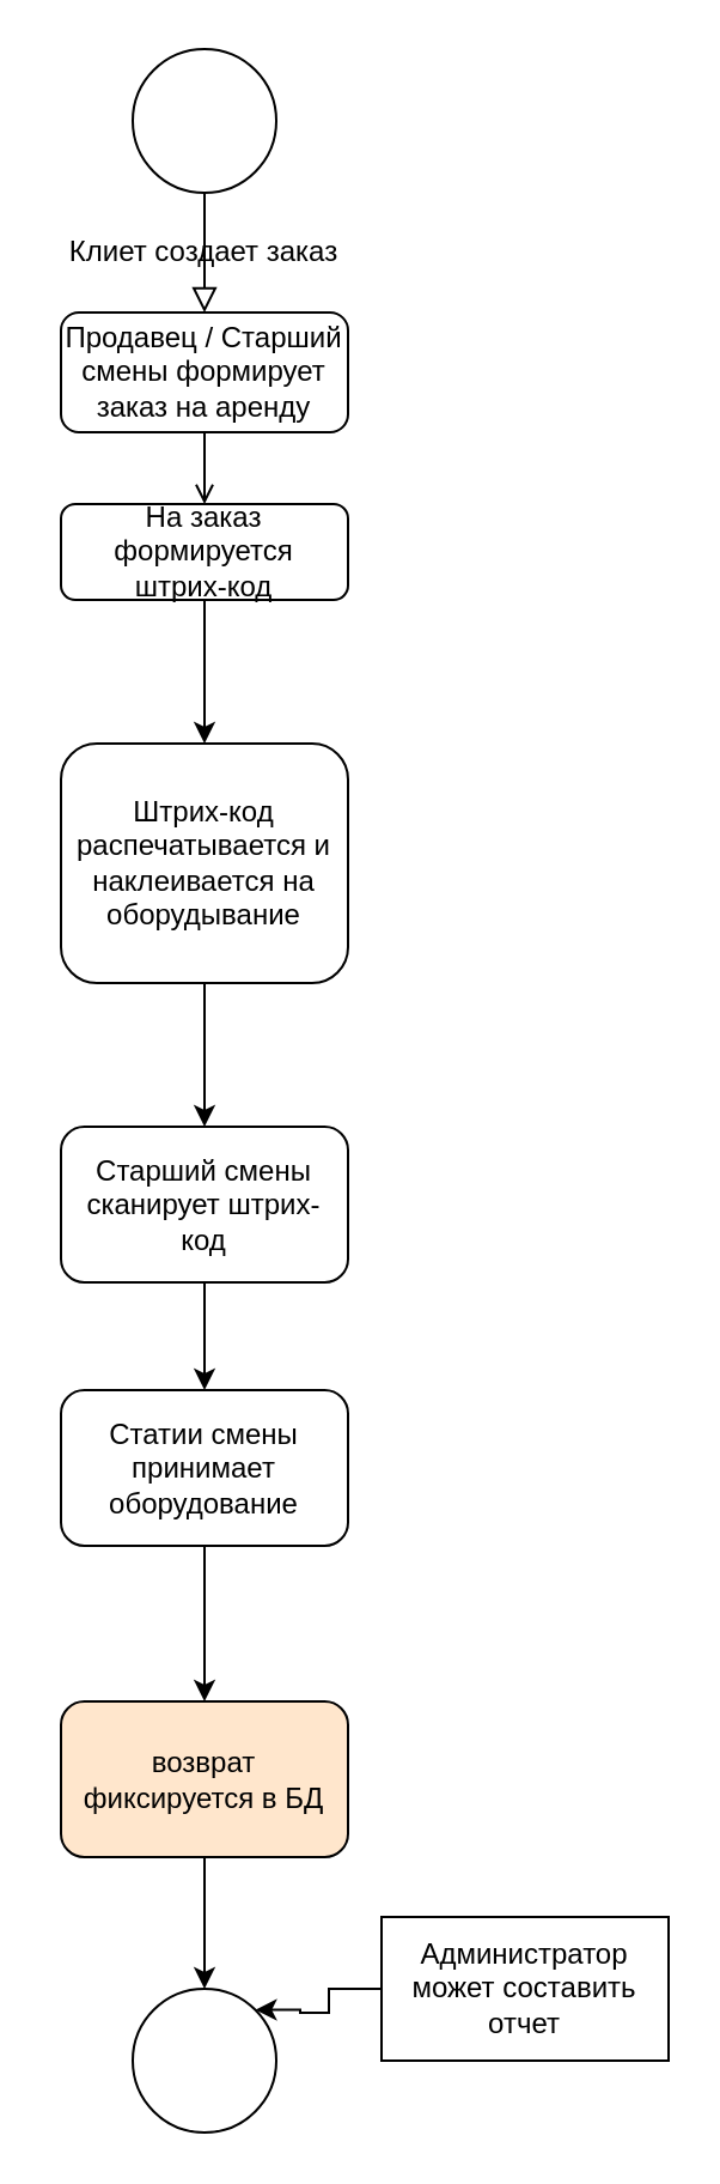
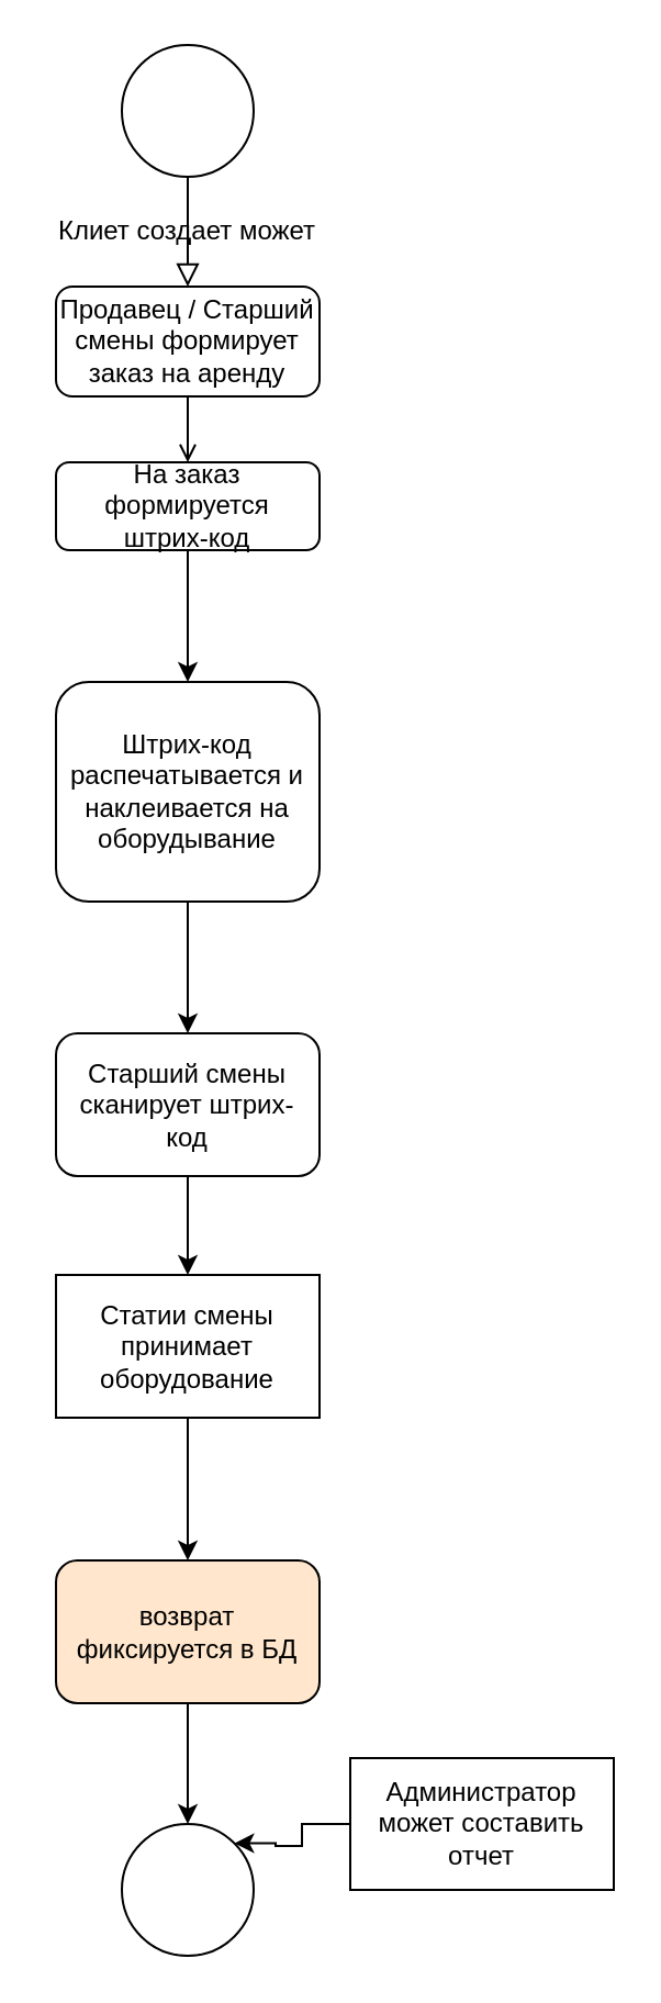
  <mxCell id="0" />
  <mxCell id="1" parent="0" />
  <mxCell id="2" value="" style="rounded=0;html=1;jettySize=auto;orthogonalLoop=1;fontSize=11;endArrow=block;endFill=0;endSize=8;strokeWidth=1;shadow=0;labelBackgroundColor=none;edgeStyle=orthogonalEdgeStyle;" parent="1" edge="1"><mxGeometry relative="1" as="geometry"><mxPoint x="85" y="80" as="sourcePoint" /><mxPoint x="85" y="130" as="targetPoint" /></mxGeometry></mxCell>
  <mxCell id="3" style="edgeStyle=orthogonalEdgeStyle;rounded=0;orthogonalLoop=1;jettySize=auto;html=1;endArrow=open;" edge="1" parent="1" source="4" target="8"><mxGeometry relative="1" as="geometry" /></mxCell>
  <mxCell id="4" value="Продавец / Старший смены формирует заказ на аренду" style="rounded=1;whiteSpace=wrap;html=1;fontSize=12;glass=0;strokeWidth=1;shadow=0;" parent="1" vertex="1"><mxGeometry x="25" y="130" width="120" height="50" as="geometry" /></mxCell>
  <mxCell id="5" style="edgeStyle=orthogonalEdgeStyle;rounded=0;orthogonalLoop=1;jettySize=auto;html=1;entryX=0.5;entryY=0;entryDx=0;entryDy=0;" edge="1" parent="1" source="6" target="12"><mxGeometry relative="1" as="geometry" /></mxCell>
  <mxCell id="6" value="&lt;div&gt;Штрих-код&lt;/div&gt;&lt;div&gt;распечатывается и&lt;/div&gt;&lt;div&gt;наклеивается на&lt;/div&gt;&lt;div&gt;оборудывание&lt;/div&gt;" style="rounded=1;whiteSpace=wrap;html=1;fontSize=12;glass=0;strokeWidth=1;shadow=0;" parent="1" vertex="1"><mxGeometry x="25" y="310" width="120" height="100" as="geometry" /></mxCell>
  <mxCell id="7" style="edgeStyle=orthogonalEdgeStyle;rounded=0;orthogonalLoop=1;jettySize=auto;html=1;entryX=0.5;entryY=0;entryDx=0;entryDy=0;" edge="1" parent="1" source="8" target="6"><mxGeometry relative="1" as="geometry" /></mxCell>
  <mxCell id="8" value="&lt;div&gt;На заказ&lt;/div&gt;&lt;div&gt;формируется&lt;/div&gt;&lt;div&gt;штрих-код&lt;/div&gt;" style="rounded=1;whiteSpace=wrap;html=1;fontSize=12;glass=0;strokeWidth=1;shadow=0;" parent="1" vertex="1"><mxGeometry x="25" y="210" width="120" height="40" as="geometry" /></mxCell>
  <mxCell id="9" value="" style="ellipse;whiteSpace=wrap;html=1;aspect=fixed;" vertex="1" parent="1"><mxGeometry x="55" y="20" width="60" height="60" as="geometry" /></mxCell>
- <mxCell id="10" value="Клиет создает заказ" style="text;html=1;strokeColor=none;fillColor=none;align=center;verticalAlign=middle;whiteSpace=wrap;rounded=0;" vertex="1" parent="1"><mxGeometry x="20" y="90" width="130" height="30" as="geometry" /></mxCell>
+ <mxCell id="10" value="Клиет создает может" style="text;html=1;strokeColor=none;fillColor=none;align=center;verticalAlign=middle;whiteSpace=wrap;rounded=0;" vertex="1" parent="1"><mxGeometry x="20" y="90" width="130" height="30" as="geometry" /></mxCell>
  <mxCell id="11" style="edgeStyle=orthogonalEdgeStyle;rounded=0;orthogonalLoop=1;jettySize=auto;html=1;" edge="1" parent="1" source="12" target="14"><mxGeometry relative="1" as="geometry" /></mxCell>
  <mxCell id="12" value="&lt;div&gt;Старший смены&lt;/div&gt;&lt;div&gt;сканирует штрих-&lt;/div&gt;&lt;div&gt;код&lt;/div&gt;" style="rounded=1;whiteSpace=wrap;html=1;fontSize=12;glass=0;strokeWidth=1;shadow=0;" vertex="1" parent="1"><mxGeometry x="25" y="470" width="120" height="65" as="geometry" /></mxCell>
  <mxCell id="13" style="edgeStyle=orthogonalEdgeStyle;rounded=0;orthogonalLoop=1;jettySize=auto;html=1;entryX=0.5;entryY=0;entryDx=0;entryDy=0;" edge="1" parent="1" source="14" target="16"><mxGeometry relative="1" as="geometry" /></mxCell>
- <mxCell id="14" value="&lt;div&gt;Статии смены&lt;/div&gt;&lt;div&gt;принимает&lt;/div&gt;&lt;div&gt;оборудование&lt;/div&gt;" style="rounded=1;whiteSpace=wrap;html=1;fontSize=12;glass=0;strokeWidth=1;shadow=0;" vertex="1" parent="1"><mxGeometry x="25" y="580" width="120" height="65" as="geometry" /></mxCell>
+ <mxCell id="14" value="&lt;div&gt;Статии смены&lt;/div&gt;&lt;div&gt;принимает&lt;/div&gt;&lt;div&gt;оборудование&lt;/div&gt;" style="whiteSpace=wrap;html=1;fontSize=12;glass=0;strokeWidth=1;shadow=0;rounded=0;" vertex="1" parent="1"><mxGeometry x="25" y="580" width="120" height="65" as="geometry" /></mxCell>
  <mxCell id="15" style="edgeStyle=orthogonalEdgeStyle;rounded=0;orthogonalLoop=1;jettySize=auto;html=1;entryX=0.5;entryY=0;entryDx=0;entryDy=0;" edge="1" parent="1" source="16" target="17"><mxGeometry relative="1" as="geometry" /></mxCell>
  <mxCell id="16" value="возврат&lt;br&gt;фиксируется в БД" style="rounded=1;whiteSpace=wrap;html=1;fontSize=12;glass=0;strokeWidth=1;shadow=0;fillColor=#ffe6cc;" vertex="1" parent="1"><mxGeometry x="25" y="710" width="120" height="65" as="geometry" /></mxCell>
  <mxCell id="17" value="" style="ellipse;whiteSpace=wrap;html=1;aspect=fixed;" vertex="1" parent="1"><mxGeometry x="55" y="830" width="60" height="60" as="geometry" /></mxCell>
  <mxCell id="18" style="edgeStyle=orthogonalEdgeStyle;rounded=0;orthogonalLoop=1;jettySize=auto;html=1;entryX=1;entryY=0;entryDx=0;entryDy=0;" edge="1" parent="1" source="19" target="17"><mxGeometry relative="1" as="geometry"><Array as="points"><mxPoint x="137" y="830" /><mxPoint x="137" y="840" /><mxPoint x="125" y="840" /><mxPoint x="125" y="839" /></Array></mxGeometry></mxCell>
  <mxCell id="19" value="&lt;div&gt;Администратор&lt;/div&gt;&lt;div&gt;может составить&lt;/div&gt;&lt;div&gt;отчет&lt;/div&gt;" style="rounded=0;whiteSpace=wrap;html=1;" vertex="1" parent="1"><mxGeometry x="159" y="800" width="120" height="60" as="geometry" /></mxCell>
